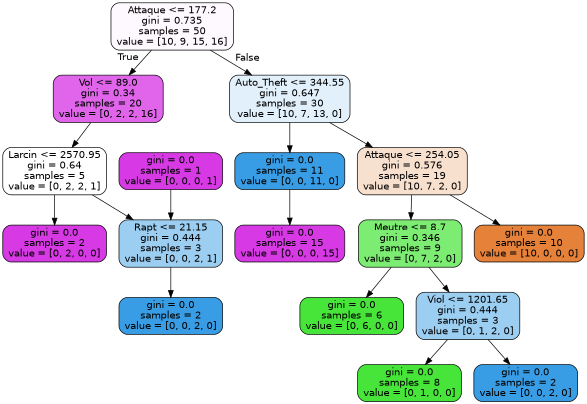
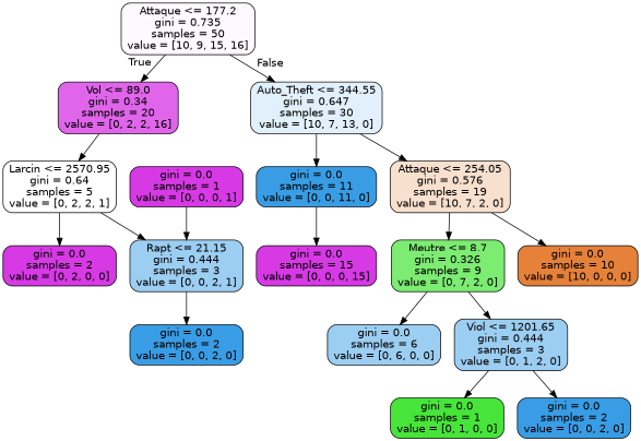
  digraph {
    node [color=black fillcolor="#399de5" fontname=helvetica shape=box style="filled, rounded"]
    edge [fontname=helvetica]
    n1 [fillcolor="#fef9fe" label="Attaque <= 177.2\ngini = 0.735\nsamples = 50\nvalue = [10, 9, 15, 16]"]
    n2 [fillcolor="#e065eb" label="Vol <= 89.0\ngini = 0.34\nsamples = 20\nvalue = [0, 2, 2, 16]"]
    n3 [fillcolor="#e1f0fb" label="Auto_Theft <= 344.55\ngini = 0.647\nsamples = 30\nvalue = [10, 7, 13, 0]"]
    n4 [fillcolor="#ffffff" label="Larcin <= 2570.95\ngini = 0.64\nsamples = 5\nvalue = [0, 2, 2, 1]"]
    n5 [label="gini = 0.0\nsamples = 11\nvalue = [0, 0, 11, 0]"]
    n6 [fillcolor="#f8e0ce" label="Attaque <= 254.05\ngini = 0.576\nsamples = 19\nvalue = [10, 7, 2, 0]"]
    n7 [fillcolor="#d739e5" label="gini = 0.0\nsamples = 15\nvalue = [0, 0, 0, 15]"]
    n8 [fillcolor="#9ccef2" label="Rapt <= 21.15\ngini = 0.444\nsamples = 3\nvalue = [0, 0, 2, 1]"]
    n9 [fillcolor="#d739e5" label="gini = 0.0\nsamples = 2\nvalue = [0, 2, 0, 0]"]
    n10 [label="gini = 0.0\nsamples = 2\nvalue = [0, 0, 2, 0]"]
    n11 [fillcolor="#d739e5" label="gini = 0.0\nsamples = 1\nvalue = [0, 0, 0, 1]"]
-   n12 [fillcolor="#7cec72" label="Meutre <= 8.7\ngini = 0.346\nsamples = 9\nvalue = [0, 7, 2, 0]"]
+   n12 [fillcolor="#7cec72" label="Meutre <= 8.7\ngini = 0.326\nsamples = 9\nvalue = [0, 7, 2, 0]"]
    n13 [fillcolor="#e58139" label="gini = 0.0\nsamples = 10\nvalue = [10, 0, 0, 0]"]
-   n14 [fillcolor="#47e539" label="gini = 0.0\nsamples = 6\nvalue = [0, 6, 0, 0]"]
+   n14 [fillcolor="#9ccef2" label="gini = 0.0\nsamples = 6\nvalue = [0, 6, 0, 0]"]
    n15 [fillcolor="#9ccef2" label="Viol <= 1201.65\ngini = 0.444\nsamples = 3\nvalue = [0, 1, 2, 0]"]
-   n16 [fillcolor="#47e539" label="gini = 0.0\nsamples = 8\nvalue = [0, 1, 0, 0]"]
+   n16 [fillcolor="#47e539" label="gini = 0.0\nsamples = 1\nvalue = [0, 1, 0, 0]"]
    n17 [label="gini = 0.0\nsamples = 2\nvalue = [0, 0, 2, 0]"]
    n1 -> n2 [headlabel=True labelangle=45 labeldistance=2.5]
    n1 -> n3 [headlabel=False labelangle=-45 labeldistance=2.5]
    n2 -> n4
    n3 -> n5
    n3 -> n6
    n4 -> n8
    n4 -> n9
    n5 -> n7
    n6 -> n12
    n6 -> n13
    n8 -> n10
    n11 -> n8
    n12 -> n14
    n12 -> n15
    n15 -> n16
    n15 -> n17
  }
